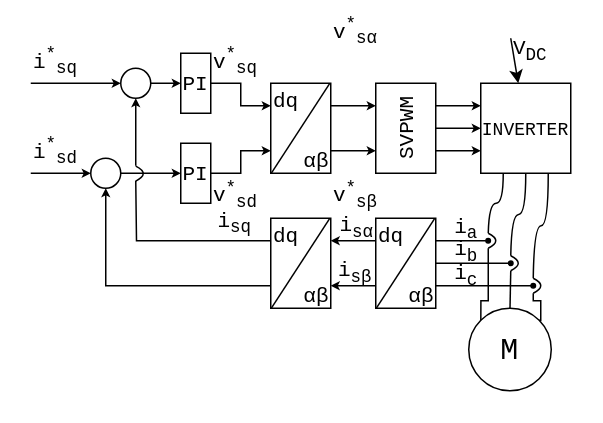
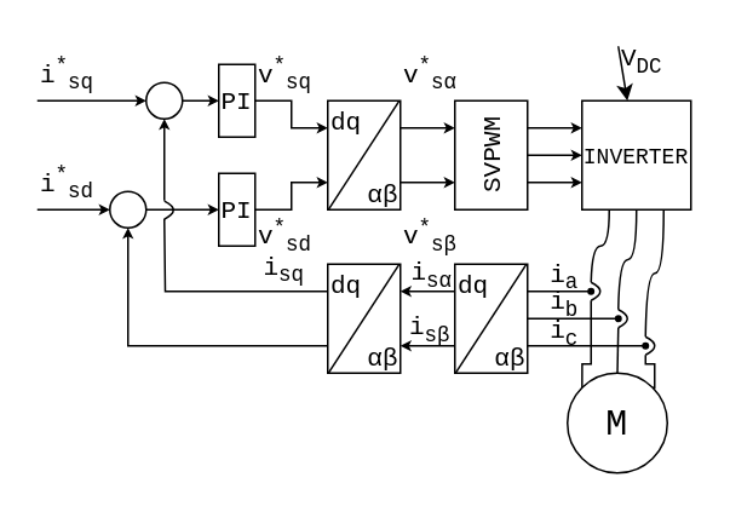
  <mxCell id="0" />
  <mxCell id="1" parent="0" />
  <mxCell id="2" style="edgeStyle=orthogonalEdgeStyle;rounded=0;orthogonalLoop=1;jettySize=auto;html=1;exitX=1;exitY=0.5;exitDx=0;exitDy=0;entryX=0;entryY=0.5;entryDx=0;entryDy=0;fontSize=14;endSize=3;" parent="1" source="3" target="7" edge="1"><mxGeometry relative="1" as="geometry" /></mxCell>
  <mxCell id="3" value="" style="ellipse;whiteSpace=wrap;html=1;aspect=fixed;fontSize=16;fillColor=none;" parent="1" vertex="1"><mxGeometry x="80" y="45" width="20" height="20" as="geometry" /></mxCell>
  <mxCell id="4" style="edgeStyle=orthogonalEdgeStyle;rounded=0;orthogonalLoop=1;jettySize=auto;html=1;exitX=1;exitY=0.5;exitDx=0;exitDy=0;entryX=0;entryY=0.5;entryDx=0;entryDy=0;endSize=3;fontSize=14;" parent="1" source="5" target="9" edge="1"><mxGeometry relative="1" as="geometry" /></mxCell>
  <mxCell id="5" value="" style="ellipse;whiteSpace=wrap;html=1;aspect=fixed;fontSize=16;fillColor=none;" parent="1" vertex="1"><mxGeometry x="60" y="105" width="20" height="20" as="geometry" /></mxCell>
  <mxCell id="6" style="edgeStyle=orthogonalEdgeStyle;rounded=0;orthogonalLoop=1;jettySize=auto;html=1;entryX=0;entryY=0.25;entryDx=0;entryDy=0;fontSize=14;endSize=3;" parent="1" source="7" target="12" edge="1"><mxGeometry relative="1" as="geometry" /></mxCell>
  <mxCell id="7" value="&lt;font style=&quot;font-size: 14px;&quot; face=&quot;Courier New&quot;&gt;PI&lt;/font&gt;" style="rounded=0;whiteSpace=wrap;html=1;fillColor=none;fontSize=14;" parent="1" vertex="1"><mxGeometry x="120" y="35" width="20" height="40" as="geometry" /></mxCell>
  <mxCell id="8" style="edgeStyle=orthogonalEdgeStyle;rounded=0;orthogonalLoop=1;jettySize=auto;html=1;entryX=0;entryY=0.75;entryDx=0;entryDy=0;fontSize=14;endSize=3;" parent="1" source="9" target="12" edge="1"><mxGeometry relative="1" as="geometry" /></mxCell>
  <mxCell id="9" value="&lt;font style=&quot;font-size: 14px;&quot; face=&quot;Courier New&quot;&gt;PI&lt;/font&gt;" style="rounded=0;whiteSpace=wrap;html=1;fillColor=none;fontSize=14;" parent="1" vertex="1"><mxGeometry x="120" y="95" width="20" height="40" as="geometry" /></mxCell>
  <mxCell id="10" style="edgeStyle=orthogonalEdgeStyle;rounded=0;orthogonalLoop=1;jettySize=auto;html=1;exitX=1;exitY=0.25;exitDx=0;exitDy=0;entryX=0;entryY=0.25;entryDx=0;entryDy=0;endSize=3;fontSize=14;" parent="1" source="12" target="16" edge="1"><mxGeometry relative="1" as="geometry" /></mxCell>
  <mxCell id="11" style="edgeStyle=orthogonalEdgeStyle;rounded=0;orthogonalLoop=1;jettySize=auto;html=1;exitX=1;exitY=0.75;exitDx=0;exitDy=0;entryX=0;entryY=0.75;entryDx=0;entryDy=0;endSize=3;fontSize=14;" parent="1" source="12" target="16" edge="1"><mxGeometry relative="1" as="geometry" /></mxCell>
  <mxCell id="12" value="" style="rounded=0;whiteSpace=wrap;html=1;fillColor=none;fontSize=14;" parent="1" vertex="1"><mxGeometry x="180" y="55" width="40" height="60" as="geometry" /></mxCell>
  <mxCell id="13" style="edgeStyle=orthogonalEdgeStyle;rounded=0;comic=0;orthogonalLoop=1;jettySize=auto;html=1;exitX=1;exitY=0.25;exitDx=0;exitDy=0;entryX=0;entryY=0.25;entryDx=0;entryDy=0;endArrow=classic;endFill=1;endSize=3;fontSize=14;" parent="1" source="16" target="20" edge="1"><mxGeometry relative="1" as="geometry" /></mxCell>
  <mxCell id="14" style="edgeStyle=orthogonalEdgeStyle;rounded=0;comic=0;orthogonalLoop=1;jettySize=auto;html=1;exitX=1;exitY=0.5;exitDx=0;exitDy=0;entryX=0;entryY=0.5;entryDx=0;entryDy=0;endArrow=classic;endFill=1;endSize=3;fontSize=14;" parent="1" source="16" target="20" edge="1"><mxGeometry relative="1" as="geometry" /></mxCell>
  <mxCell id="15" style="edgeStyle=orthogonalEdgeStyle;rounded=0;comic=0;orthogonalLoop=1;jettySize=auto;html=1;exitX=1;exitY=0.75;exitDx=0;exitDy=0;entryX=0;entryY=0.75;entryDx=0;entryDy=0;endArrow=classic;endFill=1;endSize=3;fontSize=14;" parent="1" source="16" target="20" edge="1"><mxGeometry relative="1" as="geometry" /></mxCell>
  <mxCell id="16" value="&lt;font face=&quot;Courier New&quot;&gt;SVPWM&lt;/font&gt;" style="rounded=0;whiteSpace=wrap;html=1;fillColor=none;fontSize=14;horizontal=0;" parent="1" vertex="1"><mxGeometry x="250" y="55" width="40" height="60" as="geometry" /></mxCell>
  <mxCell id="17" style="edgeStyle=orthogonalEdgeStyle;curved=1;comic=0;orthogonalLoop=1;jettySize=auto;html=1;exitX=0.25;exitY=1;exitDx=0;exitDy=0;endSize=3;fontSize=14;endArrow=none;endFill=0;" parent="1" source="20" edge="1"><mxGeometry relative="1" as="geometry"><mxPoint x="325" y="155" as="targetPoint" /></mxGeometry></mxCell>
  <mxCell id="18" style="edgeStyle=orthogonalEdgeStyle;curved=1;comic=0;orthogonalLoop=1;jettySize=auto;html=1;exitX=0.5;exitY=1;exitDx=0;exitDy=0;endArrow=none;endFill=0;endSize=3;fontSize=14;" parent="1" source="20" edge="1"><mxGeometry relative="1" as="geometry"><mxPoint x="340" y="170" as="targetPoint" /></mxGeometry></mxCell>
  <mxCell id="19" style="edgeStyle=orthogonalEdgeStyle;curved=1;comic=0;orthogonalLoop=1;jettySize=auto;html=1;exitX=0.75;exitY=1;exitDx=0;exitDy=0;endArrow=none;endFill=0;endSize=3;fontSize=14;" parent="1" source="20" edge="1"><mxGeometry relative="1" as="geometry"><mxPoint x="355" y="185" as="targetPoint" /></mxGeometry></mxCell>
  <mxCell id="20" value="&lt;font style=&quot;font-size: 12px&quot; face=&quot;Courier New&quot;&gt;INVERTER&lt;/font&gt;" style="rounded=0;whiteSpace=wrap;html=1;fillColor=none;fontSize=14;" parent="1" vertex="1"><mxGeometry x="320" y="55" width="60" height="60" as="geometry" /></mxCell>
  <mxCell id="21" value="" style="endArrow=none;html=1;fontSize=14;exitX=0.005;exitY=1.004;exitDx=0;exitDy=0;exitPerimeter=0;entryX=0.981;entryY=0.005;entryDx=0;entryDy=0;entryPerimeter=0;" parent="1" source="12" target="12" edge="1"><mxGeometry width="50" height="50" relative="1" as="geometry"><mxPoint x="190" y="105" as="sourcePoint" /><mxPoint x="240" y="55" as="targetPoint" /></mxGeometry></mxCell>
  <mxCell id="22" style="edgeStyle=orthogonalEdgeStyle;curved=1;comic=0;orthogonalLoop=1;jettySize=auto;html=1;exitX=0.5;exitY=0;exitDx=0;exitDy=0;endArrow=none;endFill=0;endSize=3;fontSize=14;" parent="1" source="25" edge="1"><mxGeometry relative="1" as="geometry"><mxPoint x="340" y="180" as="targetPoint" /></mxGeometry></mxCell>
  <mxCell id="23" style="edgeStyle=orthogonalEdgeStyle;comic=0;orthogonalLoop=1;jettySize=auto;html=1;exitX=1;exitY=0;exitDx=0;exitDy=0;endArrow=none;endFill=0;endSize=3;fontSize=14;rounded=0;" parent="1" source="25" edge="1"><mxGeometry relative="1" as="geometry"><mxPoint x="355" y="195" as="targetPoint" /><Array as="points"><mxPoint x="360" y="200" /><mxPoint x="355" y="200" /></Array></mxGeometry></mxCell>
  <mxCell id="24" style="edgeStyle=orthogonalEdgeStyle;rounded=0;comic=0;orthogonalLoop=1;jettySize=auto;html=1;exitX=0;exitY=0;exitDx=0;exitDy=0;endArrow=none;endFill=0;endSize=3;fontSize=14;" parent="1" source="25" edge="1"><mxGeometry relative="1" as="geometry"><mxPoint x="325" y="165" as="targetPoint" /><Array as="points"><mxPoint x="321" y="200" /><mxPoint x="325" y="200" /></Array></mxGeometry></mxCell>
  <mxCell id="25" value="&lt;font style=&quot;font-size: 20px&quot; face=&quot;Courier New&quot;&gt;Μ&lt;/font&gt;" style="ellipse;whiteSpace=wrap;html=1;aspect=fixed;fillColor=none;fontSize=14;verticalAlign=middle;align=center;" parent="1" vertex="1"><mxGeometry x="312" y="205" width="55" height="55" as="geometry" /></mxCell>
  <mxCell id="26" value="&lt;font face=&quot;Courier New&quot;&gt;dq&lt;/font&gt;" style="text;html=1;resizable=0;points=[];autosize=1;align=left;verticalAlign=top;spacingTop=-4;fontSize=14;" parent="1" vertex="1"><mxGeometry x="180" y="54.833" width="30" height="20" as="geometry" /></mxCell>
  <mxCell id="27" value="&lt;font face=&quot;Courier New&quot;&gt;αβ&lt;/font&gt;" style="text;html=1;resizable=0;points=[];autosize=1;align=right;verticalAlign=top;spacingTop=-4;fontSize=14;" parent="1" vertex="1"><mxGeometry x="190" y="94.833" width="30" height="20" as="geometry" /></mxCell>
  <mxCell id="28" value="" style="endArrow=none;html=1;fontSize=14;exitX=0.005;exitY=1.004;exitDx=0;exitDy=0;exitPerimeter=0;entryX=0.981;entryY=0.005;entryDx=0;entryDy=0;entryPerimeter=0;" parent="1" source="45" target="45" edge="1"><mxGeometry width="50" height="50" relative="1" as="geometry"><mxPoint x="190" y="195" as="sourcePoint" /><mxPoint x="240" y="145" as="targetPoint" /></mxGeometry></mxCell>
  <mxCell id="29" value="&lt;font face=&quot;Courier New&quot;&gt;dq&lt;/font&gt;" style="text;html=1;resizable=0;points=[];autosize=1;align=left;verticalAlign=top;spacingTop=-4;fontSize=14;" parent="1" vertex="1"><mxGeometry x="180" y="144.833" width="30" height="20" as="geometry" /></mxCell>
  <mxCell id="30" value="&lt;font face=&quot;Courier New&quot;&gt;αβ&lt;/font&gt;" style="text;html=1;resizable=0;points=[];autosize=1;align=right;verticalAlign=top;spacingTop=-4;fontSize=14;" parent="1" vertex="1"><mxGeometry x="190" y="184.833" width="30" height="20" as="geometry" /></mxCell>
  <mxCell id="31" style="edgeStyle=orthogonalEdgeStyle;rounded=0;comic=0;orthogonalLoop=1;jettySize=auto;html=1;exitX=1;exitY=0.25;exitDx=0;exitDy=0;endArrow=oval;endFill=1;endSize=3;fontSize=14;" parent="1" source="36" edge="1"><mxGeometry relative="1" as="geometry"><mxPoint x="324.946" y="160" as="targetPoint" /></mxGeometry></mxCell>
  <mxCell id="32" style="edgeStyle=orthogonalEdgeStyle;rounded=0;comic=0;orthogonalLoop=1;jettySize=auto;html=1;exitX=1;exitY=0.5;exitDx=0;exitDy=0;endArrow=oval;endFill=1;endSize=3;fontSize=14;" parent="1" source="36" edge="1"><mxGeometry relative="1" as="geometry"><mxPoint x="340" y="175.034" as="targetPoint" /></mxGeometry></mxCell>
  <mxCell id="33" style="edgeStyle=orthogonalEdgeStyle;rounded=0;comic=0;orthogonalLoop=1;jettySize=auto;html=1;exitX=1;exitY=0.75;exitDx=0;exitDy=0;endArrow=oval;endFill=1;endSize=3;fontSize=14;" parent="1" source="36" edge="1"><mxGeometry relative="1" as="geometry"><mxPoint x="355" y="190.067" as="targetPoint" /></mxGeometry></mxCell>
  <mxCell id="34" style="edgeStyle=orthogonalEdgeStyle;rounded=0;comic=0;orthogonalLoop=1;jettySize=auto;html=1;exitX=0;exitY=0.25;exitDx=0;exitDy=0;entryX=1;entryY=0.25;entryDx=0;entryDy=0;endArrow=classic;endFill=1;endSize=3;fontSize=14;" parent="1" source="36" target="45" edge="1"><mxGeometry relative="1" as="geometry" /></mxCell>
  <mxCell id="35" style="edgeStyle=orthogonalEdgeStyle;rounded=0;comic=0;orthogonalLoop=1;jettySize=auto;html=1;exitX=0;exitY=0.75;exitDx=0;exitDy=0;entryX=1;entryY=0.75;entryDx=0;entryDy=0;endArrow=classic;endFill=1;endSize=3;fontSize=14;" parent="1" source="36" target="45" edge="1"><mxGeometry relative="1" as="geometry" /></mxCell>
  <mxCell id="36" value="" style="rounded=0;whiteSpace=wrap;html=1;fillColor=none;fontSize=14;" parent="1" vertex="1"><mxGeometry x="250" y="145" width="40" height="60" as="geometry" /></mxCell>
  <mxCell id="37" value="" style="endArrow=none;html=1;fontSize=14;exitX=0.005;exitY=1.004;exitDx=0;exitDy=0;exitPerimeter=0;entryX=0.981;entryY=0.005;entryDx=0;entryDy=0;entryPerimeter=0;" parent="1" source="36" target="36" edge="1"><mxGeometry width="50" height="50" relative="1" as="geometry"><mxPoint x="260" y="195" as="sourcePoint" /><mxPoint x="310" y="145" as="targetPoint" /></mxGeometry></mxCell>
  <mxCell id="38" value="&lt;font face=&quot;Courier New&quot;&gt;dq&lt;/font&gt;" style="text;html=1;resizable=0;points=[];autosize=1;align=left;verticalAlign=top;spacingTop=-4;fontSize=14;" parent="1" vertex="1"><mxGeometry x="250" y="144.833" width="30" height="20" as="geometry" /></mxCell>
  <mxCell id="39" value="&lt;font face=&quot;Courier New&quot;&gt;αβ&lt;/font&gt;" style="text;html=1;resizable=0;points=[];autosize=1;align=right;verticalAlign=top;spacingTop=-4;fontSize=14;" parent="1" vertex="1"><mxGeometry x="260" y="184.833" width="30" height="20" as="geometry" /></mxCell>
  <mxCell id="40" value="" style="endArrow=none;html=1;fontSize=14;curved=1;" parent="1" edge="1"><mxGeometry width="50" height="50" relative="1" as="geometry"><mxPoint x="325" y="165" as="sourcePoint" /><mxPoint x="325" y="155" as="targetPoint" /><Array as="points"><mxPoint x="335" y="160" /></Array></mxGeometry></mxCell>
  <mxCell id="41" value="" style="endArrow=none;html=1;fontSize=14;curved=1;" parent="1" edge="1"><mxGeometry width="50" height="50" relative="1" as="geometry"><mxPoint x="340" y="180" as="sourcePoint" /><mxPoint x="340" y="170" as="targetPoint" /><Array as="points"><mxPoint x="350" y="175" /></Array></mxGeometry></mxCell>
  <mxCell id="42" value="" style="endArrow=none;html=1;fontSize=14;curved=1;" parent="1" edge="1"><mxGeometry width="50" height="50" relative="1" as="geometry"><mxPoint x="355" y="195" as="sourcePoint" /><mxPoint x="355" y="185" as="targetPoint" /><Array as="points"><mxPoint x="365" y="190" /></Array></mxGeometry></mxCell>
  <mxCell id="43" style="edgeStyle=orthogonalEdgeStyle;rounded=0;comic=0;orthogonalLoop=1;jettySize=auto;html=1;exitX=0;exitY=0.25;exitDx=0;exitDy=0;endArrow=none;endFill=0;endSize=3;fontSize=14;" parent="1" source="45" edge="1"><mxGeometry relative="1" as="geometry"><mxPoint x="90" y="120" as="targetPoint" /></mxGeometry></mxCell>
  <mxCell id="44" style="edgeStyle=orthogonalEdgeStyle;rounded=0;comic=0;orthogonalLoop=1;jettySize=auto;html=1;exitX=0;exitY=0.75;exitDx=0;exitDy=0;entryX=0.5;entryY=1;entryDx=0;entryDy=0;endArrow=classic;endFill=1;endSize=3;fontSize=14;" parent="1" source="45" target="5" edge="1"><mxGeometry relative="1" as="geometry" /></mxCell>
  <mxCell id="45" value="" style="rounded=0;whiteSpace=wrap;html=1;fillColor=none;fontSize=14;" parent="1" vertex="1"><mxGeometry x="180" y="145" width="40" height="60" as="geometry" /></mxCell>
  <mxCell id="46" value="" style="endArrow=none;html=1;fontSize=14;curved=1;" parent="1" edge="1"><mxGeometry width="50" height="50" relative="1" as="geometry"><mxPoint x="90" y="120.21" as="sourcePoint" /><mxPoint x="90" y="110.21" as="targetPoint" /><Array as="points"><mxPoint x="100" y="115.21" /></Array></mxGeometry></mxCell>
  <mxCell id="47" value="" style="endArrow=classic;html=1;fontSize=14;entryX=0.5;entryY=1;entryDx=0;entryDy=0;endSize=3;" parent="1" target="3" edge="1"><mxGeometry width="50" height="50" relative="1" as="geometry"><mxPoint x="90" y="110" as="sourcePoint" /><mxPoint x="110" y="80" as="targetPoint" /></mxGeometry></mxCell>
  <mxCell id="48" value="" style="endArrow=classic;html=1;fontSize=14;entryX=0;entryY=0.5;entryDx=0;entryDy=0;endSize=3;" parent="1" target="5" edge="1"><mxGeometry width="50" height="50" relative="1" as="geometry"><mxPoint x="20" y="115" as="sourcePoint" /><mxPoint x="25" y="110" as="targetPoint" /></mxGeometry></mxCell>
  <mxCell id="49" value="" style="endArrow=classic;html=1;fontSize=14;entryX=0;entryY=0.5;entryDx=0;entryDy=0;endSize=3;" parent="1" target="3" edge="1"><mxGeometry width="50" height="50" relative="1" as="geometry"><mxPoint x="20" y="55" as="sourcePoint" /><mxPoint x="60" y="54.968" as="targetPoint" /></mxGeometry></mxCell>
  <mxCell id="50" value="&lt;font face=&quot;Courier New&quot;&gt;i&lt;sup&gt;*&lt;/sup&gt;&lt;sub&gt;sq&lt;/sub&gt;&lt;/font&gt;" style="text;html=1;resizable=0;points=[];autosize=1;align=left;verticalAlign=bottom;spacingTop=-4;fontSize=14;" parent="1" vertex="1"><mxGeometry x="20" y="25" width="40" height="30" as="geometry" /></mxCell>
  <mxCell id="51" value="&lt;font face=&quot;Courier New&quot;&gt;i&lt;sup&gt;*&lt;/sup&gt;&lt;sub&gt;sd&lt;/sub&gt;&lt;/font&gt;" style="text;html=1;resizable=0;points=[];autosize=1;align=left;verticalAlign=bottom;spacingTop=-4;fontSize=14;" parent="1" vertex="1"><mxGeometry x="20" y="85" width="40" height="30" as="geometry" /></mxCell>
  <mxCell id="52" value="&lt;font face=&quot;Courier New&quot;&gt;v&lt;sup&gt;*&lt;/sup&gt;&lt;sub&gt;sq&lt;/sub&gt;&lt;/font&gt;" style="text;html=1;resizable=0;points=[];autosize=1;align=left;verticalAlign=bottom;spacingTop=-4;fontSize=14;" parent="1" vertex="1"><mxGeometry x="140" y="25" width="40" height="30" as="geometry" /></mxCell>
  <mxCell id="53" value="&lt;font face=&quot;Courier New&quot;&gt;v&lt;sup&gt;*&lt;/sup&gt;&lt;sub&gt;sd&lt;/sub&gt;&lt;/font&gt;" style="text;html=1;resizable=0;points=[];autosize=1;align=left;verticalAlign=top;spacingTop=-4;fontSize=14;" parent="1" vertex="1"><mxGeometry x="140" y="115" width="40" height="30" as="geometry" /></mxCell>
- <mxCell id="54" value="&lt;font face=&quot;Courier New&quot;&gt;v&lt;sup&gt;*&lt;/sup&gt;&lt;sub&gt;sα&lt;/sub&gt;&lt;/font&gt;" style="text;html=1;resizable=0;points=[];autosize=1;align=left;verticalAlign=bottom;spacingTop=-4;fontSize=14;" parent="1" vertex="1"><mxGeometry x="220" y="5" width="40" height="30" as="geometry" /></mxCell>
+ <mxCell id="54" value="&lt;font face=&quot;Courier New&quot;&gt;v&lt;sup&gt;*&lt;/sup&gt;&lt;sub&gt;sα&lt;/sub&gt;&lt;/font&gt;" style="text;html=1;resizable=0;points=[];autosize=1;align=left;verticalAlign=bottom;spacingTop=-4;fontSize=14;" parent="1" vertex="1"><mxGeometry x="220" y="25" width="40" height="30" as="geometry" /></mxCell>
  <mxCell id="55" value="&lt;font face=&quot;Courier New&quot;&gt;v&lt;sup&gt;*&lt;/sup&gt;&lt;sub&gt;sβ&lt;/sub&gt;&lt;/font&gt;" style="text;html=1;resizable=0;points=[];autosize=1;align=left;verticalAlign=top;spacingTop=-4;fontSize=14;" parent="1" vertex="1"><mxGeometry x="220" y="115" width="40" height="30" as="geometry" /></mxCell>
  <mxCell id="56" value="" style="endArrow=classic;html=1;fontSize=14;" parent="1" target="20" edge="1"><mxGeometry width="50" height="50" relative="1" as="geometry"><mxPoint x="340" y="25" as="sourcePoint" /><mxPoint x="390" y="0" as="targetPoint" /></mxGeometry></mxCell>
  <mxCell id="57" value="&lt;font face=&quot;Courier New&quot;&gt;V&lt;sub&gt;DC&lt;/sub&gt;&lt;/font&gt;" style="text;html=1;resizable=0;points=[];autosize=1;align=left;verticalAlign=top;spacingTop=-4;fontSize=14;" parent="1" vertex="1"><mxGeometry x="340" y="20" width="35" height="25" as="geometry" /></mxCell>
  <mxCell id="58" value="&lt;font face=&quot;Courier New&quot;&gt;i&lt;sub&gt;a&lt;/sub&gt;&lt;/font&gt;" style="text;html=1;resizable=0;points=[];autosize=1;align=center;verticalAlign=bottom;spacingTop=-4;fontSize=14;" parent="1" vertex="1"><mxGeometry x="295" y="140" width="30" height="25" as="geometry" /></mxCell>
  <mxCell id="59" value="&lt;font face=&quot;Courier New&quot;&gt;i&lt;sub&gt;b&lt;/sub&gt;&lt;/font&gt;" style="text;html=1;resizable=0;points=[];autosize=1;align=center;verticalAlign=bottom;spacingTop=-4;fontSize=14;" parent="1" vertex="1"><mxGeometry x="295" y="155" width="30" height="25" as="geometry" /></mxCell>
  <mxCell id="60" value="&lt;font face=&quot;Courier New&quot;&gt;i&lt;sub&gt;c&lt;/sub&gt;&lt;/font&gt;" style="text;html=1;resizable=0;points=[];autosize=1;align=center;verticalAlign=bottom;spacingTop=-4;fontSize=14;" parent="1" vertex="1"><mxGeometry x="295" y="170.5" width="30" height="25" as="geometry" /></mxCell>
  <mxCell id="61" value="&lt;font face=&quot;Courier New&quot;&gt;i&lt;sub&gt;sα&lt;/sub&gt;&lt;/font&gt;" style="text;html=1;resizable=0;points=[];autosize=1;align=center;verticalAlign=bottom;spacingTop=-4;fontSize=14;" parent="1" vertex="1"><mxGeometry x="219" y="139" width="35" height="25" as="geometry" /></mxCell>
  <mxCell id="62" value="&lt;font face=&quot;Courier New&quot;&gt;i&lt;sub&gt;sβ&lt;/sub&gt;&lt;/font&gt;" style="text;html=1;resizable=0;points=[];autosize=1;align=center;verticalAlign=bottom;spacingTop=-4;fontSize=14;" parent="1" vertex="1"><mxGeometry x="218.5" y="169" width="35" height="25" as="geometry" /></mxCell>
  <mxCell id="63" value="&lt;font face=&quot;Courier New&quot;&gt;i&lt;sub&gt;sq&lt;/sub&gt;&lt;/font&gt;" style="text;html=1;resizable=0;points=[];autosize=1;align=left;verticalAlign=bottom;spacingTop=-4;fontSize=14;" parent="1" vertex="1"><mxGeometry x="143" y="136" width="35" height="25" as="geometry" /></mxCell>
